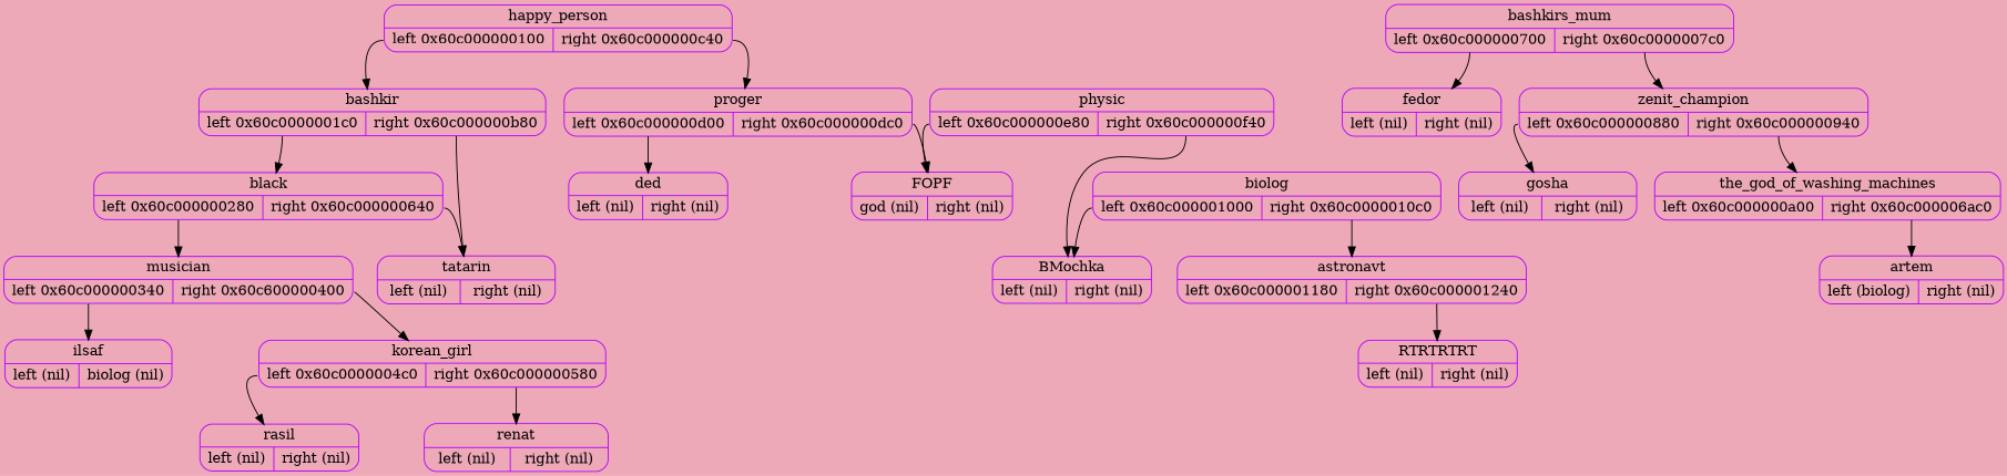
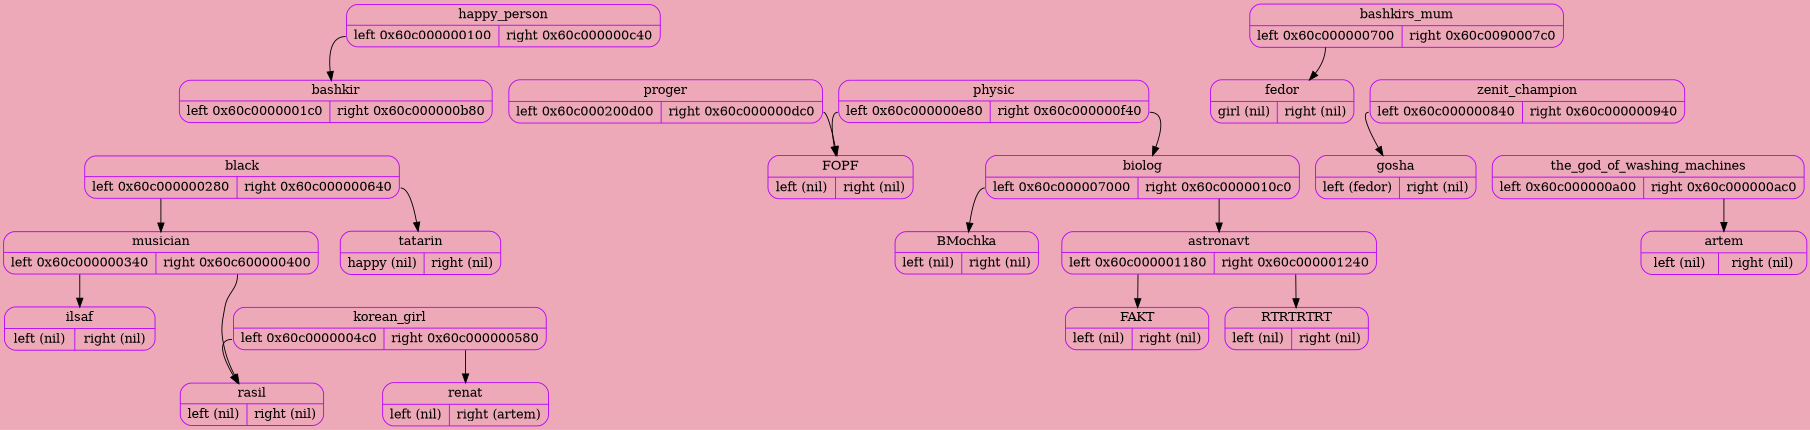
  digraph {
    bgcolor=pink2
    rankdir=TB
    node [color="#b503fc" fontsize=14 shape=Mrecord]
    edge [color=black fontsize=12 splines=ortho style=filled tailport=f1]
    n1 [label="{ happy_person | { <f0> left 0x60c000000100 | <f1> right 0x60c000000c40}}"]
    n2 [label="{ bashkir | { <f0> left 0x60c0000001c0 | <f1> right 0x60c000000b80}}"]
-   n3 [label="{ proger | { <f0> left 0x60c000000d00 | <f1> right 0x60c000000dc0}}"]
+   n3 [label="{ proger | { <f0> left 0x60c000200d00 | <f1> right 0x60c000000dc0}}"]
    n4 [label="{ black | { <f0> left 0x60c000000280 | <f1> right 0x60c000000640}}"]
-   n5 [label="{ tatarin | { <f0> left (nil) | <f1> right (nil)}}"]
-   n6 [label="{  ded | { <f0> left (nil) | <f1> right (nil)}}"]
-   n7 [label="{ FOPF | { <f0> god (nil) | <f1> right (nil)}}"]
+   n5 [label="{ tatarin | { <f0> happy (nil) | <f1> right (nil)}}"]
+   n7 [label="{ FOPF | { <f0> left (nil) | <f1> right (nil)}}"]
    n8 [label="{ musician | { <f0> left 0x60c000000340 | <f1> right 0x60c600000400}}"]
-   n9 [label="{ ilsaf | { <f0> left (nil) | <f1> biolog (nil)}}"]
+   n9 [label="{ ilsaf | { <f0> left (nil) | <f1> right (nil)}}"]
    n10 [label="{ korean_girl | { <f0> left 0x60c0000004c0 | <f1> right 0x60c000000580}}"]
-   n11 [label="{ bashkirs_mum | { <f0> left 0x60c000000700 | <f1> right 0x60c0000007c0}}"]
-   n12 [label="{ fedor | { <f0> left (nil) | <f1> right (nil)}}"]
-   n13 [label="{ zenit_champion | { <f0> left 0x60c000000880 | <f1> right 0x60c000000940}}"]
+   n11 [label="{ bashkirs_mum | { <f0> left 0x60c000000700 | <f1> right 0x60c0090007c0}}"]
+   n12 [label="{ fedor | { <f0> girl (nil) | <f1> right (nil)}}"]
+   n13 [label="{ zenit_champion | { <f0> left 0x60c000000840 | <f1> right 0x60c000000940}}"]
    n14 [label="{ rasil | { <f0> left (nil) | <f1> right (nil)}}"]
-   n15 [label="{ renat | { <f0> left (nil) | <f1> right (nil)}}"]
-   n16 [label="{ gosha | { <f0> left (nil) | <f1> right (nil)}}"]
-   n17 [label="{ the_god_of_washing_machines | { <f0> left 0x60c000000a00 | <f1> right 0x60c000006ac0}}"]
-   n18 [label="{ artem | { <f0> left (biolog) | <f1> right (nil)}}"]
+   n15 [label="{ renat | { <f0> left (nil) | <f1> right (artem)}}"]
+   n16 [label="{ gosha | { <f0> left (fedor) | <f1> right (nil)}}"]
+   n17 [label="{ the_god_of_washing_machines | { <f0> left 0x60c000000a00 | <f1> right 0x60c000000ac0}}"]
+   n18 [label="{ artem | { <f0> left (nil) | <f1> right (nil)}}"]
    n19 [label="{ physic | { <f0> left 0x60c000000e80 | <f1> right 0x60c000000f40}}"]
-   n20 [label="{ biolog | { <f0> left 0x60c000001000 | <f1> right 0x60c0000010c0}}"]
+   n20 [label="{ biolog | { <f0> left 0x60c000007000 | <f1> right 0x60c0000010c0}}"]
    n21 [label="{ BMochka | { <f0> left (nil) | <f1> right (nil)}}"]
    n22 [label="{ astronavt | { <f0> left 0x60c000001180 | <f1> right 0x60c000001240}}"]
+   n23 [label="{ FAKT | { <f0> left (nil) | <f1> right (nil)}}"]
    n24 [label="{ RTRTRTRT | { <f0> left (nil) | <f1> right (nil)}}"]
    n1 -> n2 [tailport=f0]
-   n1 -> n3
-   n2 -> n4 [tailport=f0]
-   n2 -> n5
-   n3 -> n6 [tailport=f0]
    n3 -> n7
    n4 -> n5
    n4 -> n8 [tailport=f0]
    n8 -> n9 [tailport=f0]
-   n8 -> n10
+   n8 -> n14
    n10 -> n14 [tailport=f0]
    n10 -> n15
    n11 -> n12 [tailport=f0]
-   n11 -> n13
    n13 -> n16 [tailport=f0]
-   n13 -> n17
    n17 -> n18
    n19 -> n7 [tailport=f0]
-   n19 -> n21
+   n19 -> n20
    n20 -> n21 [tailport=f0]
    n20 -> n22
+   n22 -> n23 [tailport=f0]
    n22 -> n24
  }
